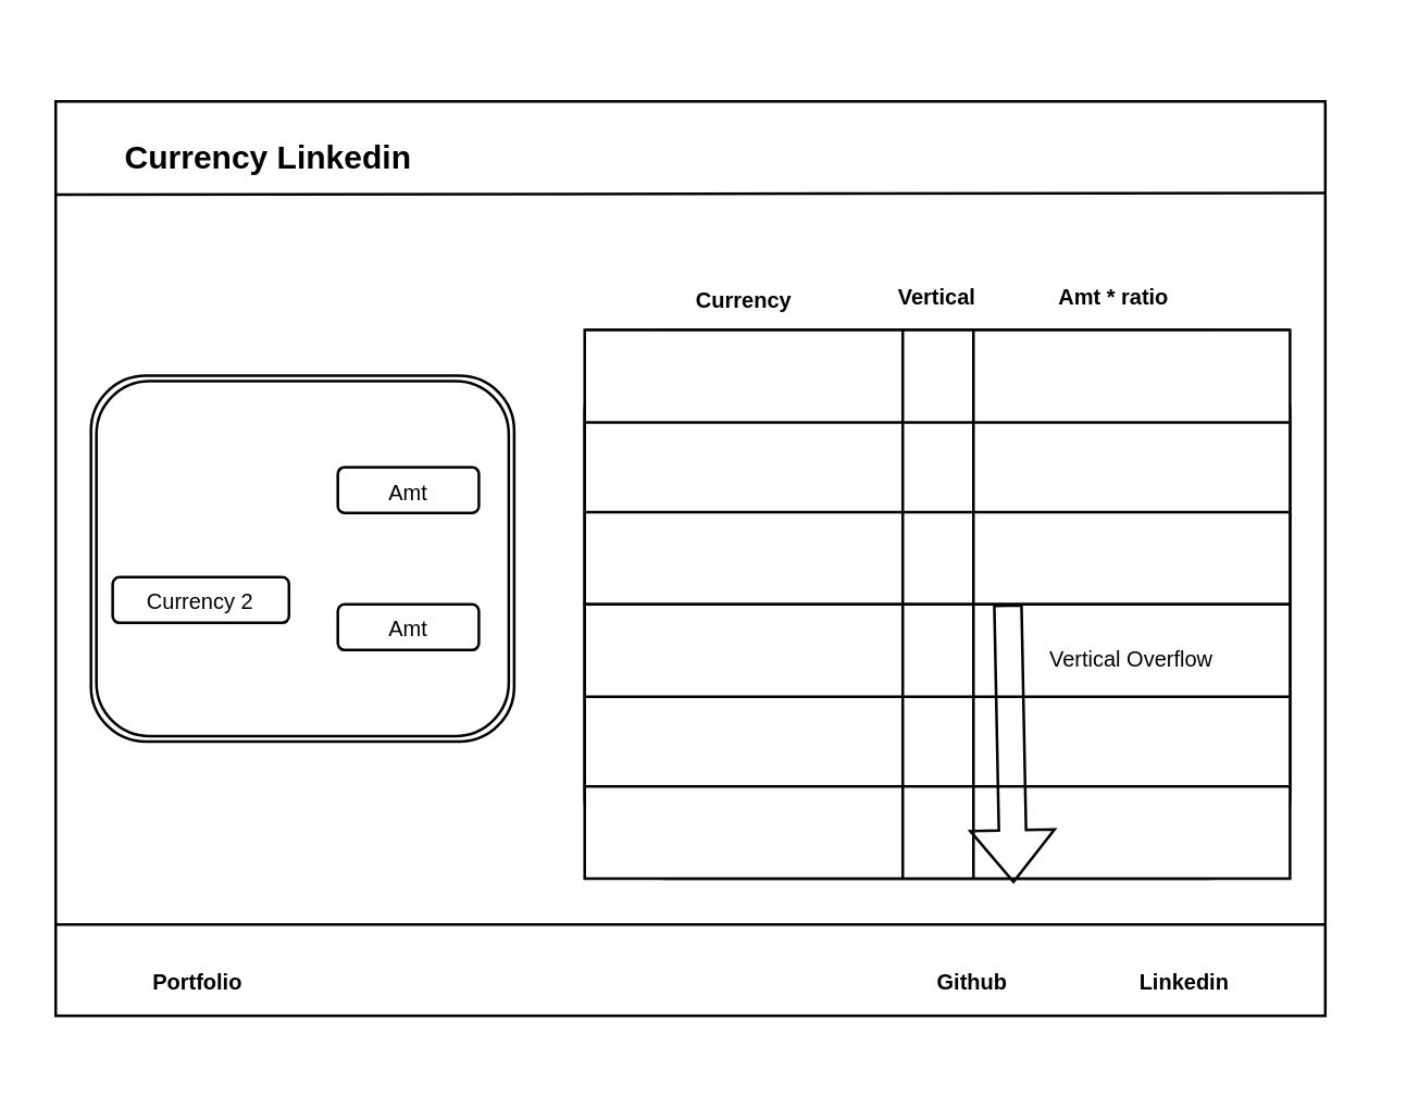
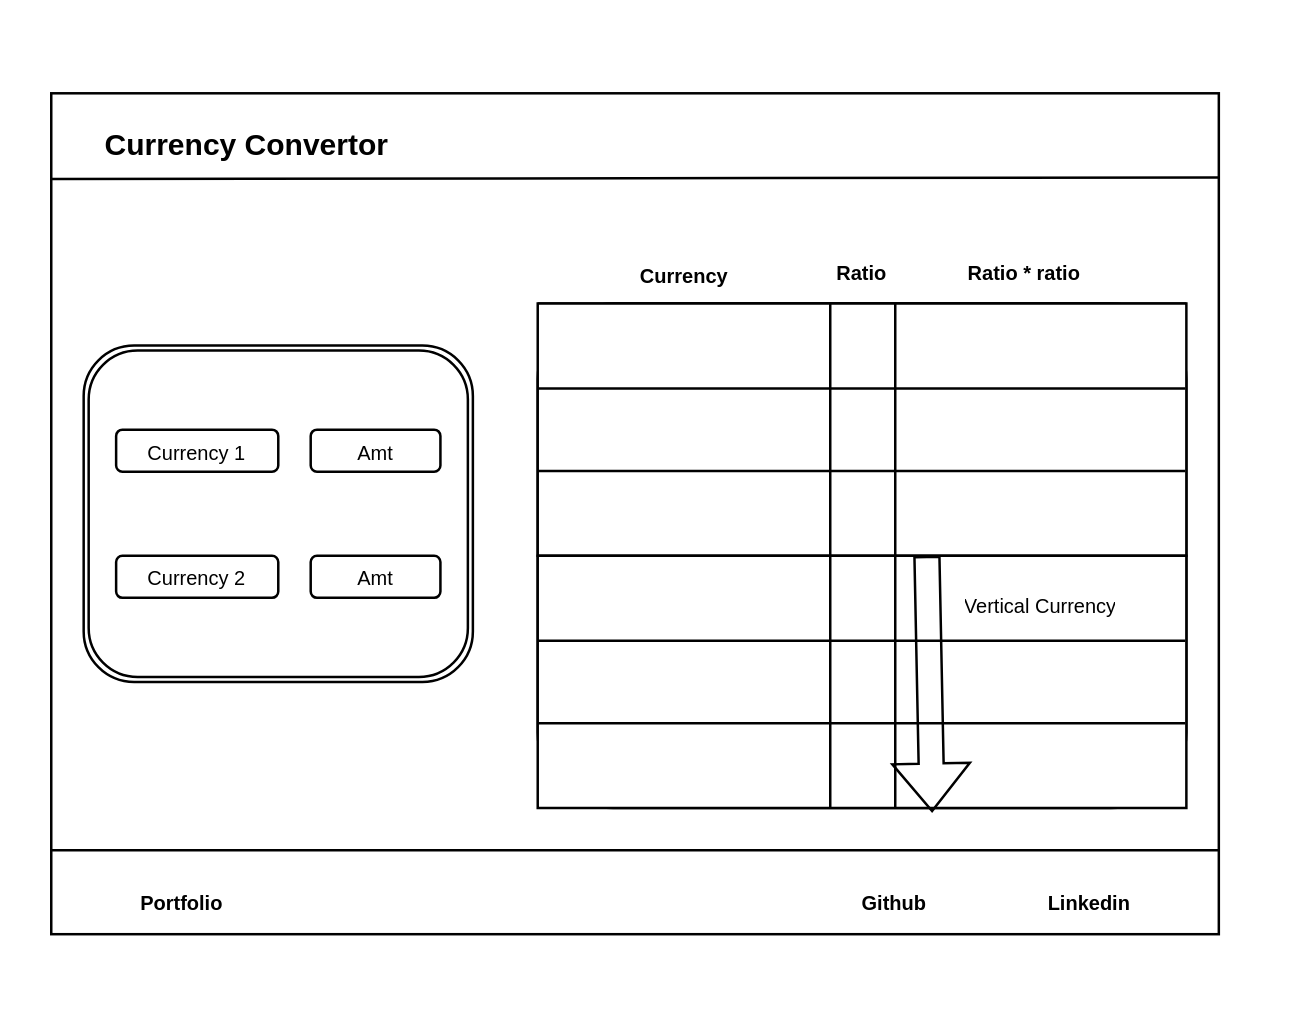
  <mxCell id="0" />
  <mxCell id="1" parent="0" />
  <mxCell id="2" value="" style="group" vertex="1" connectable="0" parent="1"><mxGeometry x="20" y="20" width="480" height="370" as="geometry" /></mxCell>
  <mxCell id="3" value="" style="rounded=0;whiteSpace=wrap;html=1;" parent="2" vertex="1"><mxGeometry y="16.818" width="467.027" height="336.364" as="geometry" /></mxCell>
  <mxCell id="4" value="" style="endArrow=none;html=1;rounded=0;entryX=0;entryY=0.102;entryDx=0;entryDy=0;entryPerimeter=0;" parent="2" target="3" edge="1"><mxGeometry width="50" height="50" relative="1" as="geometry"><mxPoint x="467.027" y="50.455" as="sourcePoint" /><mxPoint x="454.054" y="285.909" as="targetPoint" /></mxGeometry></mxCell>
- <mxCell id="5" value="&lt;font style=&quot;font-size: 12px;&quot;&gt;Currency Linkedin&lt;/font&gt;" style="text;strokeColor=none;fillColor=none;html=1;fontSize=24;fontStyle=1;verticalAlign=middle;align=center;" parent="2" vertex="1"><mxGeometry x="12.973" width="129.73" height="67.273" as="geometry" /></mxCell>
+ <mxCell id="5" value="&lt;font style=&quot;font-size: 12px;&quot;&gt;Currency Convertor&lt;/font&gt;" style="text;strokeColor=none;fillColor=none;html=1;fontSize=24;fontStyle=1;verticalAlign=middle;align=center;" parent="2" vertex="1"><mxGeometry x="12.973" width="129.73" height="67.273" as="geometry" /></mxCell>
  <mxCell id="6" value="" style="shape=ext;double=1;rounded=1;whiteSpace=wrap;html=1;" parent="2" vertex="1"><mxGeometry x="12.973" y="117.727" width="155.676" height="134.545" as="geometry" /></mxCell>
+ <mxCell id="7" value="&lt;font style=&quot;font-size: 8px;&quot;&gt;Currency 1&lt;/font&gt;" style="rounded=1;whiteSpace=wrap;html=1;" parent="2" vertex="1"><mxGeometry x="25.946" y="151.364" width="64.865" height="16.818" as="geometry" /></mxCell>
  <mxCell id="8" value="&lt;font style=&quot;font-size: 8px;&quot;&gt;Amt&lt;/font&gt;" style="rounded=1;whiteSpace=wrap;html=1;" parent="2" vertex="1"><mxGeometry x="103.784" y="151.364" width="51.892" height="16.818" as="geometry" /></mxCell>
- <mxCell id="9" value="&lt;font style=&quot;font-size: 8px;&quot;&gt;Currency 2&lt;br&gt;&lt;/font&gt;" style="rounded=1;whiteSpace=wrap;html=1;" parent="2" vertex="1"><mxGeometry x="20.946" y="191.818" width="64.865" height="16.818" as="geometry" /></mxCell>
+ <mxCell id="9" value="&lt;font style=&quot;font-size: 8px;&quot;&gt;Currency 2&lt;br&gt;&lt;/font&gt;" style="rounded=1;whiteSpace=wrap;html=1;" parent="2" vertex="1"><mxGeometry x="25.946" y="201.818" width="64.865" height="16.818" as="geometry" /></mxCell>
  <mxCell id="10" value="&lt;font style=&quot;font-size: 8px;&quot;&gt;Amt&lt;/font&gt;" style="rounded=1;whiteSpace=wrap;html=1;" parent="2" vertex="1"><mxGeometry x="103.784" y="201.818" width="51.892" height="16.818" as="geometry" /></mxCell>
  <mxCell id="11" value="" style="rounded=1;whiteSpace=wrap;html=1;" parent="2" vertex="1"><mxGeometry x="194.595" y="100.909" width="259.459" height="201.818" as="geometry" /></mxCell>
  <mxCell id="12" value="" style="endArrow=none;html=1;rounded=0;exitX=1;exitY=0.25;exitDx=0;exitDy=0;entryX=0;entryY=0.25;entryDx=0;entryDy=0;" edge="1" parent="2"><mxGeometry width="50" height="50" relative="1" as="geometry"><mxPoint x="454.054" y="100.909" as="sourcePoint" /><mxPoint x="194.595" y="100.909" as="targetPoint" /></mxGeometry></mxCell>
  <mxCell id="13" value="" style="shape=table;startSize=0;container=1;collapsible=0;childLayout=tableLayout;fontSize=16;" vertex="1" parent="2"><mxGeometry x="194.595" y="100.909" width="259.459" height="100.909" as="geometry" /></mxCell>
  <mxCell id="14" value="" style="shape=tableRow;horizontal=0;startSize=0;swimlaneHead=0;swimlaneBody=0;strokeColor=inherit;top=0;left=0;bottom=0;right=0;collapsible=0;dropTarget=0;fillColor=none;points=[[0,0.5],[1,0.5]];portConstraint=eastwest;fontSize=16;" vertex="1" parent="13"><mxGeometry width="259.459" height="34" as="geometry" /></mxCell>
  <mxCell id="15" value="" style="shape=partialRectangle;html=1;whiteSpace=wrap;connectable=0;strokeColor=inherit;overflow=hidden;fillColor=none;top=0;left=0;bottom=0;right=0;pointerEvents=1;fontSize=16;" vertex="1" parent="14"><mxGeometry width="117" height="34" as="geometry"><mxRectangle width="117" height="34" as="alternateBounds" /></mxGeometry></mxCell>
  <mxCell id="16" value="" style="shape=partialRectangle;html=1;whiteSpace=wrap;connectable=0;strokeColor=inherit;overflow=hidden;fillColor=none;top=0;left=0;bottom=0;right=0;pointerEvents=1;fontSize=16;" vertex="1" parent="14"><mxGeometry x="117" width="26" height="34" as="geometry"><mxRectangle width="26" height="34" as="alternateBounds" /></mxGeometry></mxCell>
  <mxCell id="17" value="" style="shape=partialRectangle;html=1;whiteSpace=wrap;connectable=0;strokeColor=inherit;overflow=hidden;fillColor=none;top=0;left=0;bottom=0;right=0;pointerEvents=1;fontSize=16;" vertex="1" parent="14"><mxGeometry x="143" width="116" height="34" as="geometry"><mxRectangle width="116" height="34" as="alternateBounds" /></mxGeometry></mxCell>
  <mxCell id="18" value="" style="shape=tableRow;horizontal=0;startSize=0;swimlaneHead=0;swimlaneBody=0;strokeColor=inherit;top=0;left=0;bottom=0;right=0;collapsible=0;dropTarget=0;fillColor=none;points=[[0,0.5],[1,0.5]];portConstraint=eastwest;fontSize=16;" vertex="1" parent="13"><mxGeometry y="34" width="259.459" height="33" as="geometry" /></mxCell>
  <mxCell id="19" value="" style="shape=partialRectangle;html=1;whiteSpace=wrap;connectable=0;strokeColor=inherit;overflow=hidden;fillColor=none;top=0;left=0;bottom=0;right=0;pointerEvents=1;fontSize=16;" vertex="1" parent="18"><mxGeometry width="117" height="33" as="geometry"><mxRectangle width="117" height="33" as="alternateBounds" /></mxGeometry></mxCell>
  <mxCell id="20" value="" style="shape=partialRectangle;html=1;whiteSpace=wrap;connectable=0;strokeColor=inherit;overflow=hidden;fillColor=none;top=0;left=0;bottom=0;right=0;pointerEvents=1;fontSize=16;" vertex="1" parent="18"><mxGeometry x="117" width="26" height="33" as="geometry"><mxRectangle width="26" height="33" as="alternateBounds" /></mxGeometry></mxCell>
  <mxCell id="21" value="" style="shape=partialRectangle;html=1;whiteSpace=wrap;connectable=0;strokeColor=inherit;overflow=hidden;fillColor=none;top=0;left=0;bottom=0;right=0;pointerEvents=1;fontSize=16;" vertex="1" parent="18"><mxGeometry x="143" width="116" height="33" as="geometry"><mxRectangle width="116" height="33" as="alternateBounds" /></mxGeometry></mxCell>
  <mxCell id="22" value="" style="shape=tableRow;horizontal=0;startSize=0;swimlaneHead=0;swimlaneBody=0;strokeColor=inherit;top=0;left=0;bottom=0;right=0;collapsible=0;dropTarget=0;fillColor=none;points=[[0,0.5],[1,0.5]];portConstraint=eastwest;fontSize=16;" vertex="1" parent="13"><mxGeometry y="67" width="259.459" height="34" as="geometry" /></mxCell>
  <mxCell id="23" value="" style="shape=partialRectangle;html=1;whiteSpace=wrap;connectable=0;strokeColor=inherit;overflow=hidden;fillColor=none;top=0;left=0;bottom=0;right=0;pointerEvents=1;fontSize=16;" vertex="1" parent="22"><mxGeometry width="117" height="34" as="geometry"><mxRectangle width="117" height="34" as="alternateBounds" /></mxGeometry></mxCell>
  <mxCell id="24" value="" style="shape=partialRectangle;html=1;whiteSpace=wrap;connectable=0;strokeColor=inherit;overflow=hidden;fillColor=none;top=0;left=0;bottom=0;right=0;pointerEvents=1;fontSize=16;" vertex="1" parent="22"><mxGeometry x="117" width="26" height="34" as="geometry"><mxRectangle width="26" height="34" as="alternateBounds" /></mxGeometry></mxCell>
  <mxCell id="25" value="" style="shape=partialRectangle;html=1;whiteSpace=wrap;connectable=0;strokeColor=inherit;overflow=hidden;fillColor=none;top=0;left=0;bottom=0;right=0;pointerEvents=1;fontSize=16;" vertex="1" parent="22"><mxGeometry x="143" width="116" height="34" as="geometry"><mxRectangle width="116" height="34" as="alternateBounds" /></mxGeometry></mxCell>
  <mxCell id="26" value="" style="shape=table;startSize=0;container=1;collapsible=0;childLayout=tableLayout;fontSize=16;" vertex="1" parent="2"><mxGeometry x="194.595" y="201.818" width="259.459" height="100.909" as="geometry" /></mxCell>
  <mxCell id="27" value="" style="shape=tableRow;horizontal=0;startSize=0;swimlaneHead=0;swimlaneBody=0;strokeColor=inherit;top=0;left=0;bottom=0;right=0;collapsible=0;dropTarget=0;fillColor=none;points=[[0,0.5],[1,0.5]];portConstraint=eastwest;fontSize=16;" vertex="1" parent="26"><mxGeometry width="259.459" height="34" as="geometry" /></mxCell>
  <mxCell id="28" value="" style="shape=partialRectangle;html=1;whiteSpace=wrap;connectable=0;strokeColor=inherit;overflow=hidden;fillColor=none;top=0;left=0;bottom=0;right=0;pointerEvents=1;fontSize=16;" vertex="1" parent="27"><mxGeometry width="117" height="34" as="geometry"><mxRectangle width="117" height="34" as="alternateBounds" /></mxGeometry></mxCell>
  <mxCell id="29" value="" style="shape=partialRectangle;html=1;whiteSpace=wrap;connectable=0;strokeColor=inherit;overflow=hidden;fillColor=none;top=0;left=0;bottom=0;right=0;pointerEvents=1;fontSize=16;" vertex="1" parent="27"><mxGeometry x="117" width="26" height="34" as="geometry"><mxRectangle width="26" height="34" as="alternateBounds" /></mxGeometry></mxCell>
- <mxCell id="30" value="&lt;font style=&quot;font-size: 8px;&quot;&gt;Vertical Overflow&lt;/font&gt;" style="shape=partialRectangle;html=1;whiteSpace=wrap;connectable=0;strokeColor=inherit;overflow=hidden;fillColor=none;top=0;left=0;bottom=0;right=0;pointerEvents=1;fontSize=16;" vertex="1" parent="27"><mxGeometry x="143" width="116" height="34" as="geometry"><mxRectangle width="116" height="34" as="alternateBounds" /></mxGeometry></mxCell>
+ <mxCell id="30" value="&lt;font style=&quot;font-size: 8px;&quot;&gt;Vertical Currency&lt;/font&gt;" style="shape=partialRectangle;html=1;whiteSpace=wrap;connectable=0;strokeColor=inherit;overflow=hidden;fillColor=none;top=0;left=0;bottom=0;right=0;pointerEvents=1;fontSize=16;" vertex="1" parent="27"><mxGeometry x="143" width="116" height="34" as="geometry"><mxRectangle width="116" height="34" as="alternateBounds" /></mxGeometry></mxCell>
  <mxCell id="31" value="" style="shape=tableRow;horizontal=0;startSize=0;swimlaneHead=0;swimlaneBody=0;strokeColor=inherit;top=0;left=0;bottom=0;right=0;collapsible=0;dropTarget=0;fillColor=none;points=[[0,0.5],[1,0.5]];portConstraint=eastwest;fontSize=16;" vertex="1" parent="26"><mxGeometry y="34" width="259.459" height="33" as="geometry" /></mxCell>
  <mxCell id="32" value="" style="shape=partialRectangle;html=1;whiteSpace=wrap;connectable=0;strokeColor=inherit;overflow=hidden;fillColor=none;top=0;left=0;bottom=0;right=0;pointerEvents=1;fontSize=16;" vertex="1" parent="31"><mxGeometry width="117" height="33" as="geometry"><mxRectangle width="117" height="33" as="alternateBounds" /></mxGeometry></mxCell>
  <mxCell id="33" value="" style="shape=partialRectangle;html=1;whiteSpace=wrap;connectable=0;strokeColor=inherit;overflow=hidden;fillColor=none;top=0;left=0;bottom=0;right=0;pointerEvents=1;fontSize=16;" vertex="1" parent="31"><mxGeometry x="117" width="26" height="33" as="geometry"><mxRectangle width="26" height="33" as="alternateBounds" /></mxGeometry></mxCell>
  <mxCell id="34" value="" style="shape=partialRectangle;html=1;whiteSpace=wrap;connectable=0;strokeColor=inherit;overflow=hidden;fillColor=none;top=0;left=0;bottom=0;right=0;pointerEvents=1;fontSize=16;" vertex="1" parent="31"><mxGeometry x="143" width="116" height="33" as="geometry"><mxRectangle width="116" height="33" as="alternateBounds" /></mxGeometry></mxCell>
  <mxCell id="35" value="" style="shape=tableRow;horizontal=0;startSize=0;swimlaneHead=0;swimlaneBody=0;strokeColor=inherit;top=0;left=0;bottom=0;right=0;collapsible=0;dropTarget=0;fillColor=none;points=[[0,0.5],[1,0.5]];portConstraint=eastwest;fontSize=16;" vertex="1" parent="26"><mxGeometry y="67" width="259.459" height="34" as="geometry" /></mxCell>
  <mxCell id="36" value="" style="shape=partialRectangle;html=1;whiteSpace=wrap;connectable=0;strokeColor=inherit;overflow=hidden;fillColor=none;top=0;left=0;bottom=0;right=0;pointerEvents=1;fontSize=16;" vertex="1" parent="35"><mxGeometry width="117" height="34" as="geometry"><mxRectangle width="117" height="34" as="alternateBounds" /></mxGeometry></mxCell>
  <mxCell id="37" value="" style="shape=partialRectangle;html=1;whiteSpace=wrap;connectable=0;strokeColor=inherit;overflow=hidden;fillColor=none;top=0;left=0;bottom=0;right=0;pointerEvents=1;fontSize=16;" vertex="1" parent="35"><mxGeometry x="117" width="26" height="34" as="geometry"><mxRectangle width="26" height="34" as="alternateBounds" /></mxGeometry></mxCell>
  <mxCell id="38" value="" style="shape=partialRectangle;html=1;whiteSpace=wrap;connectable=0;strokeColor=inherit;overflow=hidden;fillColor=none;top=0;left=0;bottom=0;right=0;pointerEvents=1;fontSize=16;" vertex="1" parent="35"><mxGeometry x="143" width="116" height="34" as="geometry"><mxRectangle width="116" height="34" as="alternateBounds" /></mxGeometry></mxCell>
  <mxCell id="39" value="&lt;font style=&quot;font-size: 8px;&quot;&gt;Currency&lt;/font&gt;" style="text;strokeColor=none;fillColor=none;html=1;fontSize=24;fontStyle=1;verticalAlign=middle;align=center;" vertex="1" parent="2"><mxGeometry x="207.568" y="84.091" width="90.811" as="geometry" /></mxCell>
- <mxCell id="40" value="&lt;font style=&quot;font-size: 8px;&quot;&gt;Vertical&lt;/font&gt;" style="text;strokeColor=none;fillColor=none;html=1;fontSize=24;fontStyle=1;verticalAlign=middle;align=center;" vertex="1" parent="2"><mxGeometry x="298.378" y="67.273" width="51.892" height="33.636" as="geometry" /></mxCell>
- <mxCell id="41" value="&lt;font style=&quot;font-size: 8px;&quot;&gt;Amt * ratio&lt;/font&gt;" style="text;strokeColor=none;fillColor=none;html=1;fontSize=24;fontStyle=1;verticalAlign=middle;align=center;" vertex="1" parent="2"><mxGeometry x="324.324" y="50.455" width="129.73" height="67.273" as="geometry" /></mxCell>
+ <mxCell id="40" value="&lt;font style=&quot;font-size: 8px;&quot;&gt;Ratio&lt;/font&gt;" style="text;strokeColor=none;fillColor=none;html=1;fontSize=24;fontStyle=1;verticalAlign=middle;align=center;" vertex="1" parent="2"><mxGeometry x="298.378" y="67.273" width="51.892" height="33.636" as="geometry" /></mxCell>
+ <mxCell id="41" value="&lt;font style=&quot;font-size: 8px;&quot;&gt;Ratio * ratio&lt;/font&gt;" style="text;strokeColor=none;fillColor=none;html=1;fontSize=24;fontStyle=1;verticalAlign=middle;align=center;" vertex="1" parent="2"><mxGeometry x="324.324" y="50.455" width="129.73" height="67.273" as="geometry" /></mxCell>
  <mxCell id="42" value="" style="endArrow=none;html=1;rounded=0;entryX=0;entryY=0;entryDx=0;entryDy=0;" edge="1" parent="2" target="43"><mxGeometry width="50" height="50" relative="1" as="geometry"><mxPoint x="467.027" y="319.545" as="sourcePoint" /><mxPoint y="319.545" as="targetPoint" /></mxGeometry></mxCell>
  <mxCell id="43" value="&lt;font style=&quot;font-size: 8px;&quot;&gt;Portfolio&lt;/font&gt;" style="text;strokeColor=none;fillColor=none;html=1;fontSize=24;fontStyle=1;verticalAlign=middle;align=center;" vertex="1" parent="2"><mxGeometry y="319.545" width="103.784" height="33.636" as="geometry" /></mxCell>
  <mxCell id="44" value="" style="shape=flexArrow;endArrow=classic;html=1;rounded=0;entryX=0.103;entryY=1.017;entryDx=0;entryDy=0;entryPerimeter=0;exitX=0.095;exitY=-0.033;exitDx=0;exitDy=0;exitPerimeter=0;" edge="1" parent="2"><mxGeometry width="50" height="50" relative="1" as="geometry"><mxPoint x="350.27" y="201.818" as="sourcePoint" /><mxPoint x="352.346" y="304.409" as="targetPoint" /></mxGeometry></mxCell>
  <mxCell id="45" value="&lt;font style=&quot;font-size: 8px;&quot;&gt;Github&lt;/font&gt;" style="text;strokeColor=none;fillColor=none;html=1;fontSize=24;fontStyle=1;verticalAlign=middle;align=center;" vertex="1" parent="2"><mxGeometry x="272.432" y="302.727" width="129.73" height="67.273" as="geometry" /></mxCell>
  <mxCell id="46" value="&lt;font style=&quot;font-size: 8px;&quot;&gt;Linkedin&lt;/font&gt;" style="text;strokeColor=none;fillColor=none;html=1;fontSize=24;fontStyle=1;verticalAlign=middle;align=center;" vertex="1" parent="2"><mxGeometry x="350.27" y="302.727" width="129.73" height="67.273" as="geometry" /></mxCell>
